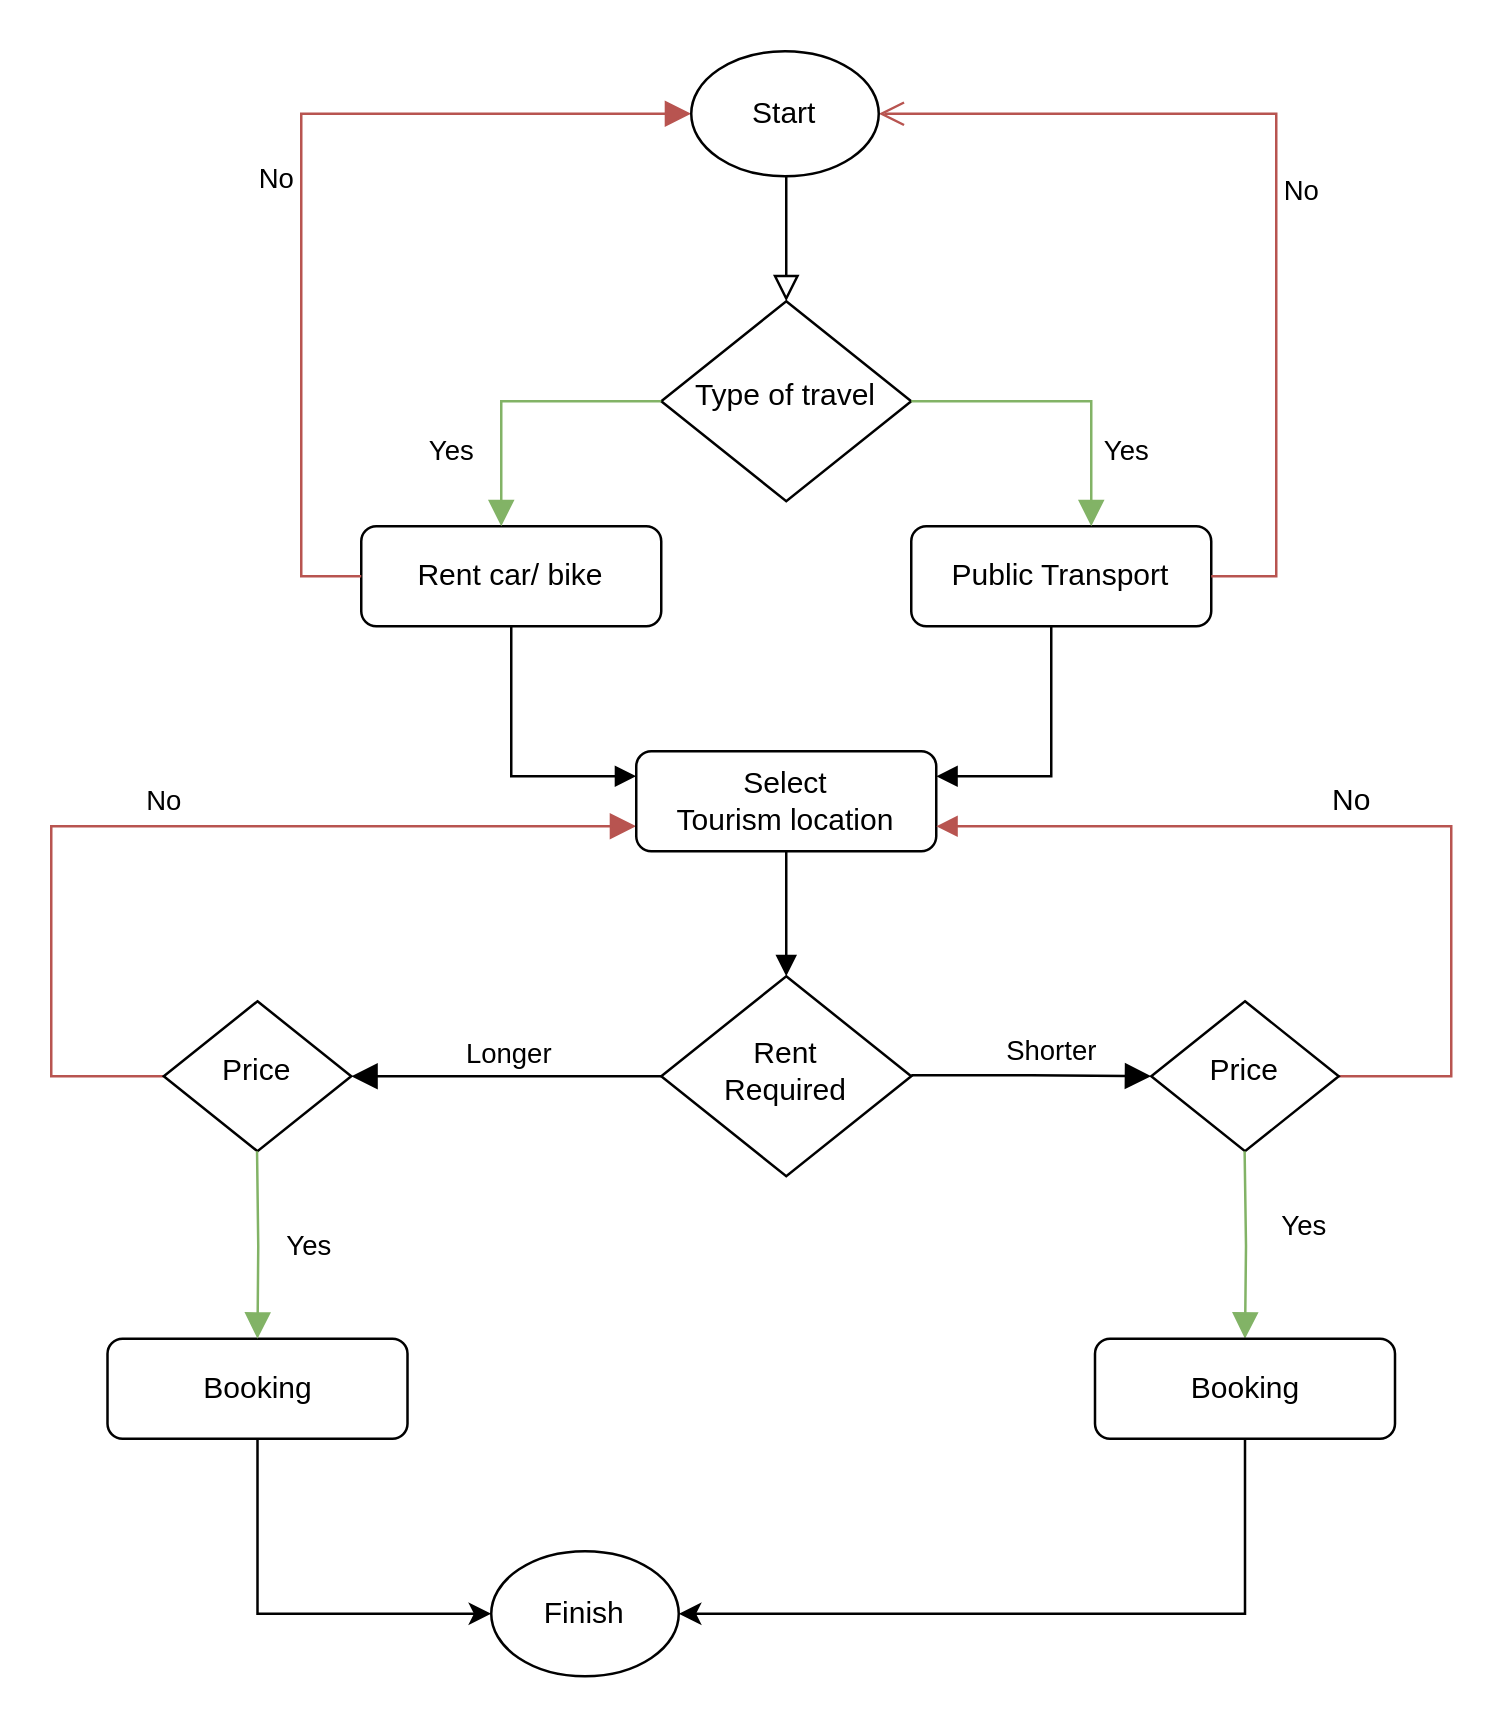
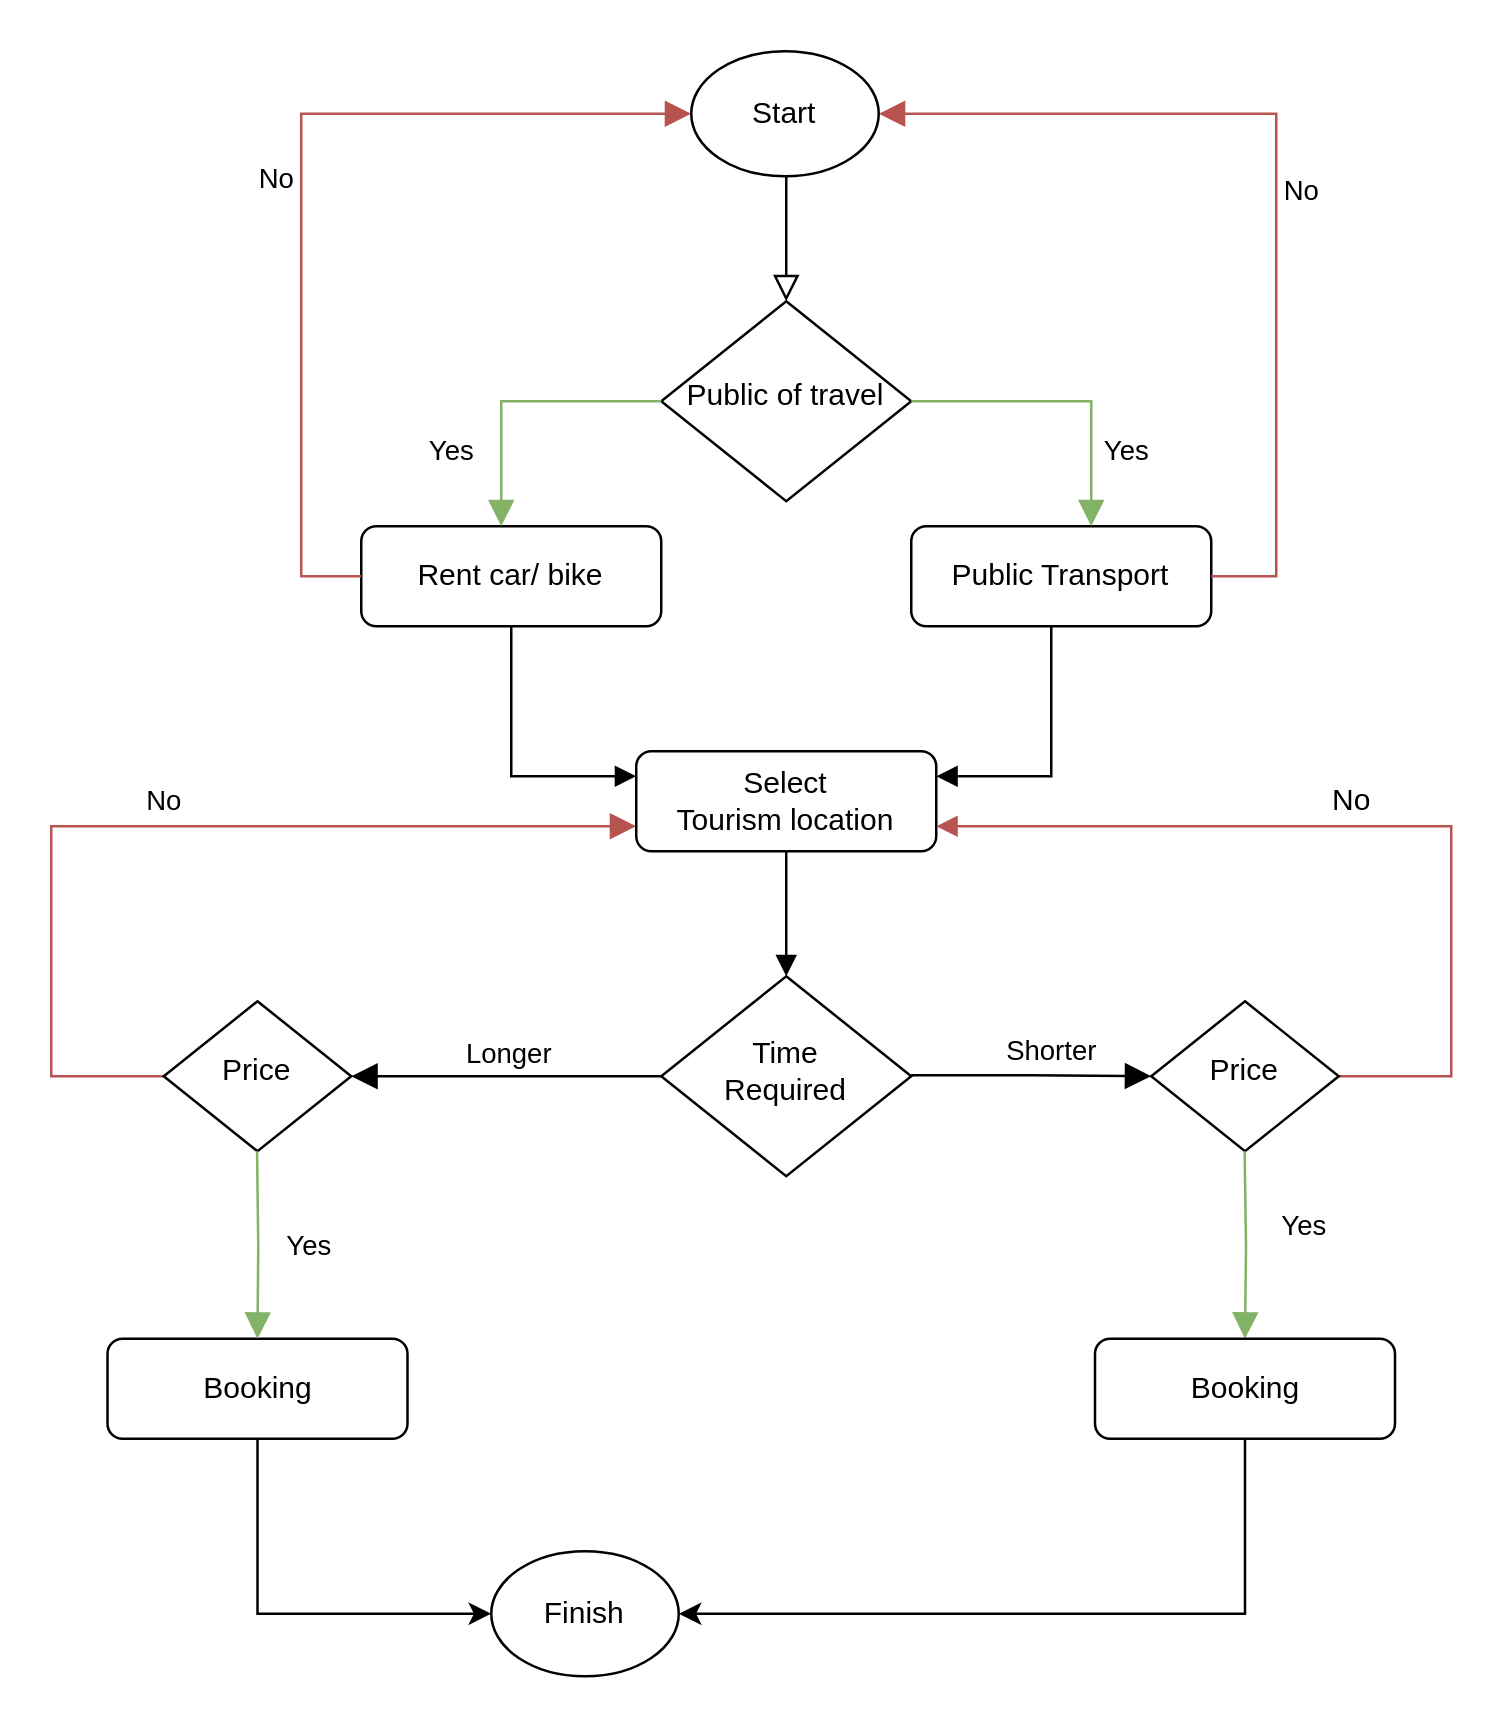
  <mxCell id="0" />
  <mxCell id="1" parent="0" />
  <mxCell id="2" value="" style="rounded=0;html=1;jettySize=auto;orthogonalLoop=1;fontSize=11;endArrow=block;endFill=0;endSize=8;strokeWidth=1;shadow=0;labelBackgroundColor=none;edgeStyle=orthogonalEdgeStyle;" parent="1" edge="1"><mxGeometry relative="1" as="geometry"><mxPoint x="314" y="70" as="sourcePoint" /><mxPoint x="314" y="120" as="targetPoint" /></mxGeometry></mxCell>
  <mxCell id="3" value="No" style="edgeStyle=orthogonalEdgeStyle;rounded=0;html=1;jettySize=auto;orthogonalLoop=1;fontSize=11;endArrow=block;endFill=1;endSize=8;strokeWidth=1;shadow=0;labelBackgroundColor=none;exitX=0;exitY=0.5;exitDx=0;exitDy=0;entryX=0;entryY=0.75;entryDx=0;entryDy=0;fillColor=#f8cecc;strokeColor=#b85450;" parent="1" source="20" target="5" edge="1"><mxGeometry y="10" relative="1" as="geometry"><mxPoint as="offset" /><mxPoint x="-40" y="429.44" as="sourcePoint" /><mxPoint x="220" y="330" as="targetPoint" /><Array as="points"><mxPoint x="20" y="430" /><mxPoint x="20" y="330" /></Array></mxGeometry></mxCell>
  <mxCell id="4" style="edgeStyle=orthogonalEdgeStyle;rounded=0;orthogonalLoop=1;jettySize=auto;html=1;exitX=0.5;exitY=1;exitDx=0;exitDy=0;entryX=0.5;entryY=0;entryDx=0;entryDy=0;endArrow=block;endFill=1;" edge="1" parent="1" source="5" target="17"><mxGeometry relative="1" as="geometry" /></mxCell>
  <mxCell id="5" value="Select&lt;br&gt;Tourism location" style="rounded=1;whiteSpace=wrap;html=1;fontSize=12;glass=0;strokeWidth=1;shadow=0;" parent="1" vertex="1"><mxGeometry x="254" y="300" width="120" height="40" as="geometry" /></mxCell>
  <mxCell id="6" style="edgeStyle=orthogonalEdgeStyle;rounded=0;orthogonalLoop=1;jettySize=auto;html=1;entryX=0;entryY=0.5;entryDx=0;entryDy=0;exitX=0.5;exitY=1;exitDx=0;exitDy=0;" edge="1" parent="1" source="7" target="29"><mxGeometry relative="1" as="geometry" /></mxCell>
  <mxCell id="7" value="&lt;span style=&quot;font-weight: normal;&quot;&gt;Booking&lt;/span&gt;" style="rounded=1;whiteSpace=wrap;html=1;fontSize=12;glass=0;strokeWidth=1;shadow=0;fontStyle=1" parent="1" vertex="1"><mxGeometry x="42.5" y="535" width="120" height="40" as="geometry" /></mxCell>
- <mxCell id="8" value="Type of travel" style="rhombus;whiteSpace=wrap;html=1;shadow=0;fontFamily=Helvetica;fontSize=12;align=center;strokeWidth=1;spacing=6;spacingTop=-4;" vertex="1" parent="1"><mxGeometry x="264" y="120" width="100" height="80" as="geometry" /></mxCell>
+ <mxCell id="8" value="Public of travel" style="rhombus;whiteSpace=wrap;html=1;shadow=0;fontFamily=Helvetica;fontSize=12;align=center;strokeWidth=1;spacing=6;spacingTop=-4;" vertex="1" parent="1"><mxGeometry x="264" y="120" width="100" height="80" as="geometry" /></mxCell>
  <mxCell id="9" style="edgeStyle=orthogonalEdgeStyle;rounded=0;orthogonalLoop=1;jettySize=auto;html=1;exitX=0.5;exitY=1;exitDx=0;exitDy=0;entryX=0;entryY=0.5;entryDx=0;entryDy=0;endArrow=block;endFill=1;" edge="1" parent="1"><mxGeometry relative="1" as="geometry"><mxPoint x="204" y="240" as="sourcePoint" /><mxPoint x="254" y="310" as="targetPoint" /><Array as="points"><mxPoint x="204" y="310" /></Array></mxGeometry></mxCell>
  <mxCell id="10" value="Rent car/ bike" style="rounded=1;whiteSpace=wrap;html=1;fontSize=12;glass=0;strokeWidth=1;shadow=0;" vertex="1" parent="1"><mxGeometry x="144" y="210" width="120" height="40" as="geometry" /></mxCell>
  <mxCell id="11" style="edgeStyle=orthogonalEdgeStyle;rounded=0;orthogonalLoop=1;jettySize=auto;html=1;exitX=0.5;exitY=1;exitDx=0;exitDy=0;entryX=1;entryY=0.5;entryDx=0;entryDy=0;endArrow=block;endFill=1;" edge="1" parent="1"><mxGeometry relative="1" as="geometry"><mxPoint x="424" y="240" as="sourcePoint" /><mxPoint x="374" y="310" as="targetPoint" /><Array as="points"><mxPoint x="420" y="240" /><mxPoint x="420" y="310" /></Array></mxGeometry></mxCell>
  <mxCell id="12" value="Public Transport" style="rounded=1;whiteSpace=wrap;html=1;fontSize=12;glass=0;strokeWidth=1;shadow=0;" vertex="1" parent="1"><mxGeometry x="364" y="210" width="120" height="40" as="geometry" /></mxCell>
  <mxCell id="13" value="&lt;span style=&quot;font-weight: normal;&quot;&gt;Yes&lt;/span&gt;" style="rounded=0;html=1;jettySize=auto;orthogonalLoop=1;fontSize=11;endArrow=block;endFill=1;endSize=8;strokeWidth=1;shadow=0;labelBackgroundColor=none;edgeStyle=orthogonalEdgeStyle;exitX=0;exitY=0.5;exitDx=0;exitDy=0;fontStyle=1;fillColor=#d5e8d4;strokeColor=#82b366;" edge="1" parent="1" source="8"><mxGeometry x="0.474" y="-20" relative="1" as="geometry"><mxPoint as="offset" /><mxPoint x="260" y="160" as="sourcePoint" /><mxPoint x="200" y="210" as="targetPoint" /><Array as="points"><mxPoint x="200" y="160" /></Array></mxGeometry></mxCell>
  <mxCell id="14" value="Yes" style="rounded=0;html=1;jettySize=auto;orthogonalLoop=1;fontSize=11;endArrow=block;endFill=1;endSize=8;strokeWidth=1;shadow=0;labelBackgroundColor=none;edgeStyle=orthogonalEdgeStyle;exitX=1;exitY=0.5;exitDx=0;exitDy=0;fillColor=#d5e8d4;strokeColor=#82b366;" edge="1" parent="1" source="8"><mxGeometry x="0.508" y="14" relative="1" as="geometry"><mxPoint as="offset" /><mxPoint x="500" y="160" as="sourcePoint" /><mxPoint x="436" y="210" as="targetPoint" /><Array as="points"><mxPoint x="436" y="160" /></Array></mxGeometry></mxCell>
  <mxCell id="15" value="No" style="edgeStyle=orthogonalEdgeStyle;rounded=0;html=1;jettySize=auto;orthogonalLoop=1;fontSize=11;endArrow=block;endFill=1;endSize=8;strokeWidth=1;shadow=0;labelBackgroundColor=none;entryX=0;entryY=0.5;entryDx=0;entryDy=0;exitX=0;exitY=0.5;exitDx=0;exitDy=0;fillColor=#f8cecc;strokeColor=#b85450;" edge="1" parent="1" source="10" target="28"><mxGeometry y="10" relative="1" as="geometry"><mxPoint as="offset" /><mxPoint x="70" y="230" as="sourcePoint" /><mxPoint x="254" y="50" as="targetPoint" /><Array as="points"><mxPoint x="120" y="230" /><mxPoint x="120" y="45" /></Array></mxGeometry></mxCell>
- <mxCell id="16" value="No" style="edgeStyle=orthogonalEdgeStyle;rounded=0;html=1;jettySize=auto;orthogonalLoop=1;fontSize=11;endArrow=open;endFill=1;endSize=8;strokeWidth=1;shadow=0;labelBackgroundColor=none;entryX=1;entryY=0.5;entryDx=0;entryDy=0;exitX=1;exitY=0.5;exitDx=0;exitDy=0;fillColor=#f8cecc;strokeColor=#b85450;" edge="1" parent="1" source="12" target="28"><mxGeometry x="-0.025" y="-10" relative="1" as="geometry"><mxPoint as="offset" /><mxPoint x="489" y="230" as="sourcePoint" /><mxPoint x="356" y="45" as="targetPoint" /><Array as="points"><mxPoint x="510" y="230" /><mxPoint x="510" y="45" /></Array></mxGeometry></mxCell>
- <mxCell id="17" value="Rent&lt;br&gt;Required" style="rhombus;whiteSpace=wrap;html=1;shadow=0;fontFamily=Helvetica;fontSize=12;align=center;strokeWidth=1;spacing=6;spacingTop=-4;" vertex="1" parent="1"><mxGeometry x="264" y="390" width="100" height="80" as="geometry" /></mxCell>
+ <mxCell id="16" value="No" style="edgeStyle=orthogonalEdgeStyle;rounded=0;html=1;jettySize=auto;orthogonalLoop=1;fontSize=11;endArrow=block;endFill=1;endSize=8;strokeWidth=1;shadow=0;labelBackgroundColor=none;entryX=1;entryY=0.5;entryDx=0;entryDy=0;exitX=1;exitY=0.5;exitDx=0;exitDy=0;fillColor=#f8cecc;strokeColor=#b85450;" edge="1" parent="1" source="12" target="28"><mxGeometry x="-0.025" y="-10" relative="1" as="geometry"><mxPoint as="offset" /><mxPoint x="489" y="230" as="sourcePoint" /><mxPoint x="356" y="45" as="targetPoint" /><Array as="points"><mxPoint x="510" y="230" /><mxPoint x="510" y="45" /></Array></mxGeometry></mxCell>
+ <mxCell id="17" value="Time&lt;br&gt;Required" style="rhombus;whiteSpace=wrap;html=1;shadow=0;fontFamily=Helvetica;fontSize=12;align=center;strokeWidth=1;spacing=6;spacingTop=-4;" vertex="1" parent="1"><mxGeometry x="264" y="390" width="100" height="80" as="geometry" /></mxCell>
  <mxCell id="18" value="Shorter" style="edgeStyle=orthogonalEdgeStyle;rounded=0;html=1;jettySize=auto;orthogonalLoop=1;fontSize=11;endArrow=block;endFill=1;endSize=8;strokeWidth=1;shadow=0;labelBackgroundColor=none;entryX=0;entryY=0.5;entryDx=0;entryDy=0;" edge="1" parent="1"><mxGeometry x="0.171" y="10" relative="1" as="geometry"><mxPoint as="offset" /><mxPoint x="364" y="429.6" as="sourcePoint" /><mxPoint x="460" y="430" as="targetPoint" /><Array as="points"><mxPoint x="412" y="430" /><mxPoint x="460" y="430" /></Array></mxGeometry></mxCell>
  <mxCell id="19" value="Longer" style="edgeStyle=orthogonalEdgeStyle;rounded=0;html=1;jettySize=auto;orthogonalLoop=1;fontSize=11;endArrow=block;endFill=1;endSize=8;strokeWidth=1;shadow=0;labelBackgroundColor=none;exitX=0;exitY=0.5;exitDx=0;exitDy=0;" edge="1" parent="1" source="17"><mxGeometry y="-10" relative="1" as="geometry"><mxPoint as="offset" /><mxPoint x="260" y="430" as="sourcePoint" /><mxPoint x="140" y="430" as="targetPoint" /></mxGeometry></mxCell>
  <mxCell id="20" value="Price" style="rhombus;whiteSpace=wrap;html=1;shadow=0;fontFamily=Helvetica;fontSize=12;align=center;strokeWidth=1;spacing=6;spacingTop=-4;" vertex="1" parent="1"><mxGeometry x="65" y="400" width="75" height="60" as="geometry" /></mxCell>
  <mxCell id="21" style="edgeStyle=orthogonalEdgeStyle;rounded=0;orthogonalLoop=1;jettySize=auto;html=1;exitX=1;exitY=0.5;exitDx=0;exitDy=0;endArrow=block;endFill=1;fillColor=#f8cecc;strokeColor=#b85450;" edge="1" parent="1" source="22"><mxGeometry relative="1" as="geometry"><mxPoint x="374" y="330" as="targetPoint" /><Array as="points"><mxPoint x="580" y="430" /><mxPoint x="580" y="330" /></Array></mxGeometry></mxCell>
  <mxCell id="22" value="Price" style="rhombus;whiteSpace=wrap;html=1;shadow=0;fontFamily=Helvetica;fontSize=12;align=center;strokeWidth=1;spacing=6;spacingTop=-4;" vertex="1" parent="1"><mxGeometry x="460" y="400" width="75" height="60" as="geometry" /></mxCell>
  <mxCell id="23" value="Yes" style="rounded=0;html=1;jettySize=auto;orthogonalLoop=1;fontSize=11;endArrow=block;endFill=1;endSize=8;strokeWidth=1;shadow=0;labelBackgroundColor=none;edgeStyle=orthogonalEdgeStyle;entryX=0.5;entryY=0;entryDx=0;entryDy=0;fillColor=#d5e8d4;strokeColor=#82b366;" edge="1" parent="1" target="7"><mxGeometry y="20" relative="1" as="geometry"><mxPoint as="offset" /><mxPoint x="102.32" y="460" as="sourcePoint" /><mxPoint x="102.32" y="500" as="targetPoint" /><Array as="points" /></mxGeometry></mxCell>
  <mxCell id="24" value="Yes" style="rounded=0;html=1;jettySize=auto;orthogonalLoop=1;fontSize=11;endArrow=block;endFill=1;endSize=8;strokeWidth=1;shadow=0;labelBackgroundColor=none;edgeStyle=orthogonalEdgeStyle;entryX=0.5;entryY=0;entryDx=0;entryDy=0;fillColor=#d5e8d4;strokeColor=#82b366;" edge="1" parent="1" target="27"><mxGeometry x="-0.2" y="23" relative="1" as="geometry"><mxPoint as="offset" /><mxPoint x="497.35" y="460" as="sourcePoint" /><mxPoint x="497.35" y="500" as="targetPoint" /><Array as="points" /></mxGeometry></mxCell>
  <mxCell id="25" value="No" style="text;html=1;align=center;verticalAlign=middle;resizable=0;points=[];autosize=1;strokeColor=none;fillColor=none;" vertex="1" parent="1"><mxGeometry x="520" y="305" width="40" height="30" as="geometry" /></mxCell>
  <mxCell id="26" style="edgeStyle=orthogonalEdgeStyle;rounded=0;orthogonalLoop=1;jettySize=auto;html=1;entryX=1;entryY=0.5;entryDx=0;entryDy=0;exitX=0.5;exitY=1;exitDx=0;exitDy=0;" edge="1" parent="1" source="27" target="29"><mxGeometry relative="1" as="geometry" /></mxCell>
  <mxCell id="27" value="Booking" style="rounded=1;whiteSpace=wrap;html=1;fontSize=12;glass=0;strokeWidth=1;shadow=0;" vertex="1" parent="1"><mxGeometry x="437.5" y="535" width="120" height="40" as="geometry" /></mxCell>
  <mxCell id="28" value="Start" style="ellipse;whiteSpace=wrap;html=1;" vertex="1" parent="1"><mxGeometry x="276" y="20" width="75" height="50" as="geometry" /></mxCell>
  <mxCell id="29" value="Finish" style="ellipse;whiteSpace=wrap;html=1;" vertex="1" parent="1"><mxGeometry x="196" y="620" width="75" height="50" as="geometry" /></mxCell>
